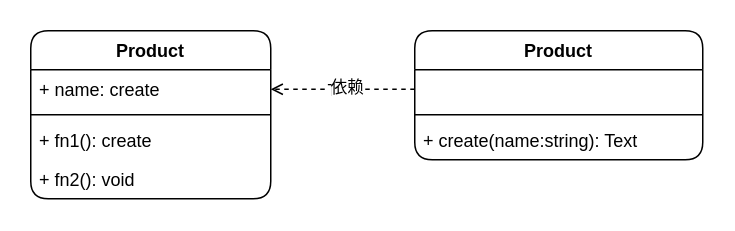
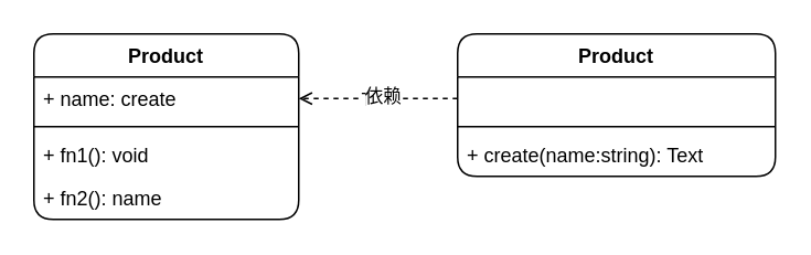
  <mxCell id="0" />
  <mxCell id="1" parent="0" />
  <mxCell id="2" value="" style="group" vertex="1" connectable="0" parent="1"><mxGeometry x="20" y="20" width="448" height="112" as="geometry" /></mxCell>
  <mxCell id="3" value="Product" style="swimlane;fontStyle=1;align=center;verticalAlign=top;childLayout=stackLayout;horizontal=1;startSize=26;horizontalStack=0;resizeParent=1;resizeParentMax=0;resizeLast=0;collapsible=1;marginBottom=0;whiteSpace=wrap;html=1;rounded=1;" vertex="1" parent="2"><mxGeometry width="160" height="112" as="geometry"><mxRectangle x="64" y="64" width="96" height="32" as="alternateBounds" /></mxGeometry></mxCell>
  <mxCell id="4" value="+ name: create" style="text;strokeColor=none;fillColor=none;align=left;verticalAlign=top;spacingLeft=4;spacingRight=4;overflow=hidden;rotatable=0;points=[[0,0.5],[1,0.5]];portConstraint=eastwest;whiteSpace=wrap;html=1;" vertex="1" parent="3"><mxGeometry y="26" width="160" height="26" as="geometry" /></mxCell>
  <mxCell id="5" value="" style="line;strokeWidth=1;fillColor=none;align=left;verticalAlign=middle;spacingTop=-1;spacingLeft=3;spacingRight=3;rotatable=0;labelPosition=right;points=[];portConstraint=eastwest;strokeColor=inherit;" vertex="1" parent="3"><mxGeometry y="52" width="160" height="8" as="geometry" /></mxCell>
- <mxCell id="6" value="+ fn1(): create" style="text;strokeColor=none;fillColor=none;align=left;verticalAlign=top;spacingLeft=4;spacingRight=4;overflow=hidden;rotatable=0;points=[[0,0.5],[1,0.5]];portConstraint=eastwest;whiteSpace=wrap;html=1;" vertex="1" parent="3"><mxGeometry y="60" width="160" height="26" as="geometry" /></mxCell>
- <mxCell id="7" value="+ fn2(): void" style="text;strokeColor=none;fillColor=none;align=left;verticalAlign=top;spacingLeft=4;spacingRight=4;overflow=hidden;rotatable=0;points=[[0,0.5],[1,0.5]];portConstraint=eastwest;whiteSpace=wrap;html=1;" vertex="1" parent="3"><mxGeometry y="86" width="160" height="26" as="geometry" /></mxCell>
+ <mxCell id="6" value="+ fn1(): void" style="text;strokeColor=none;fillColor=none;align=left;verticalAlign=top;spacingLeft=4;spacingRight=4;overflow=hidden;rotatable=0;points=[[0,0.5],[1,0.5]];portConstraint=eastwest;whiteSpace=wrap;html=1;" vertex="1" parent="3"><mxGeometry y="60" width="160" height="26" as="geometry" /></mxCell>
+ <mxCell id="7" value="+ fn2(): name" style="text;strokeColor=none;fillColor=none;align=left;verticalAlign=top;spacingLeft=4;spacingRight=4;overflow=hidden;rotatable=0;points=[[0,0.5],[1,0.5]];portConstraint=eastwest;whiteSpace=wrap;html=1;" vertex="1" parent="3"><mxGeometry y="86" width="160" height="26" as="geometry" /></mxCell>
  <mxCell id="8" value="Product" style="swimlane;fontStyle=1;align=center;verticalAlign=top;childLayout=stackLayout;horizontal=1;startSize=26;horizontalStack=0;resizeParent=1;resizeParentMax=0;resizeLast=0;collapsible=1;marginBottom=0;whiteSpace=wrap;html=1;fillStyle=auto;rounded=1;" vertex="1" parent="2"><mxGeometry x="256" width="192" height="86" as="geometry"><mxRectangle x="320" y="64" width="96" height="32" as="alternateBounds" /></mxGeometry></mxCell>
  <mxCell id="9" value="&amp;nbsp;&amp;nbsp;" style="text;strokeColor=none;fillColor=none;align=left;verticalAlign=top;spacingLeft=4;spacingRight=4;overflow=hidden;rotatable=0;points=[[0,0.5],[1,0.5]];portConstraint=eastwest;whiteSpace=wrap;html=1;" vertex="1" parent="8"><mxGeometry y="26" width="192" height="26" as="geometry" /></mxCell>
  <mxCell id="10" value="" style="line;strokeWidth=1;fillColor=none;align=left;verticalAlign=middle;spacingTop=-1;spacingLeft=3;spacingRight=3;rotatable=0;labelPosition=right;points=[];portConstraint=eastwest;strokeColor=inherit;" vertex="1" parent="8"><mxGeometry y="52" width="192" height="8" as="geometry" /></mxCell>
  <mxCell id="11" value="+ create(name:string): Text" style="text;strokeColor=none;fillColor=none;align=left;verticalAlign=top;spacingLeft=4;spacingRight=4;overflow=hidden;rotatable=0;points=[[0,0.5],[1,0.5]];portConstraint=eastwest;whiteSpace=wrap;html=1;rounded=1;" vertex="1" parent="8"><mxGeometry y="60" width="192" height="26" as="geometry" /></mxCell>
  <mxCell id="12" style="edgeStyle=orthogonalEdgeStyle;rounded=0;orthogonalLoop=1;jettySize=auto;html=1;exitX=0;exitY=0.5;exitDx=0;exitDy=0;dashed=1;endArrow=open;endFill=0;strokeWidth=1;curved=0;" edge="1" parent="2" source="9"><mxGeometry relative="1" as="geometry"><mxPoint x="160" y="39" as="targetPoint" /></mxGeometry></mxCell>
  <mxCell id="13" value="Text" style="edgeLabel;html=1;align=center;verticalAlign=middle;resizable=0;points=[];" vertex="1" connectable="0" parent="12"><mxGeometry x="0.174" y="-2" relative="1" as="geometry"><mxPoint x="8" y="2" as="offset" /></mxGeometry></mxCell>
  <mxCell id="14" value="&lt;div&gt;依赖&lt;br&gt;&lt;/div&gt;" style="edgeLabel;html=1;align=center;verticalAlign=middle;resizable=0;points=[];" vertex="1" connectable="0" parent="12"><mxGeometry x="-0.038" y="-2" relative="1" as="geometry"><mxPoint as="offset" /></mxGeometry></mxCell>
